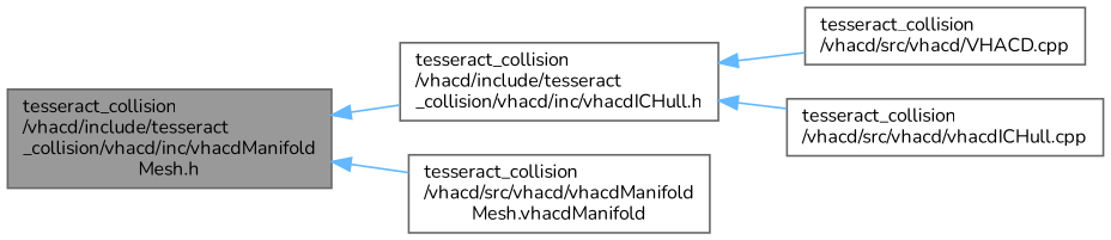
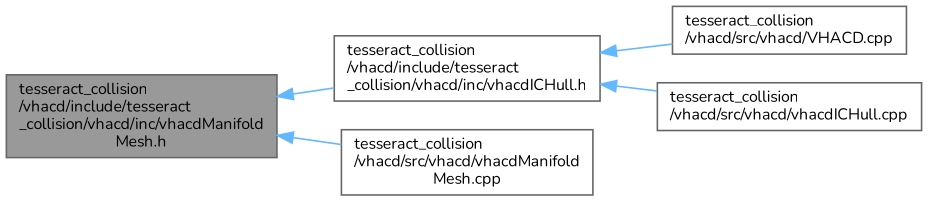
  digraph {
    rankdir=LR
    fontname=Nunito
    node [color=grey40 fillcolor=white fontname=Nunito fontsize=10 shape=box style=filled]
    edge [color=steelblue1 dir=back fontname=Nunito fontsize=10 labelfontname=Helvetica labelfontsize=10 style=solid]
    n1 [color=gray40 fillcolor=grey60 fontcolor=black height=0.2 label="tesseract_collision\l/vhacd/include/tesseract\l_collision/vhacd/inc/vhacdManifold\lMesh.h" width=0.4]
    n2 [height=0.2 label="tesseract_collision\l/vhacd/include/tesseract\l_collision/vhacd/inc/vhacdICHull.h" width=0.4]
-   n3 [height=0.2 label="tesseract_collision\l/vhacd/src/vhacd/vhacdManifold\lMesh.vhacdManifold" width=0.4]
+   n3 [height=0.2 label="tesseract_collision\l/vhacd/src/vhacd/vhacdManifold\lMesh.cpp" width=0.4]
    n4 [height=0.2 label="tesseract_collision\l/vhacd/src/vhacd/VHACD.cpp" width=0.4]
    n5 [height=0.2 label="tesseract_collision\l/vhacd/src/vhacd/vhacdICHull.cpp" width=0.4]
    n1 -> n2
    n1 -> n3
    n2 -> n4
    n2 -> n5
  }
